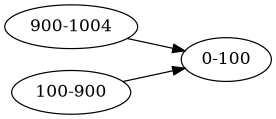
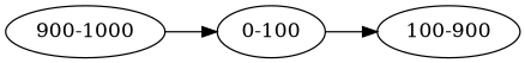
  strict digraph {
    rankdir=LR
    node [ids="['G1.1', 'G2.1']" strand_density="['0.000', '2.000', '0.000']"]
-   "900-1000" [label="900-1004"]
+   "900-1000"
    "0-100"
    "100-900" [ids="['G2.1']" strand_density="['0.000', '1.000', '0.000']"]
    "900-1000" -> "0-100" [ids="['G1.1']"]
-   "100-900" -> "0-100" [ids="['G2.1']"]
+   "0-100" -> "100-900" [ids="['G2.1']"]
  }
